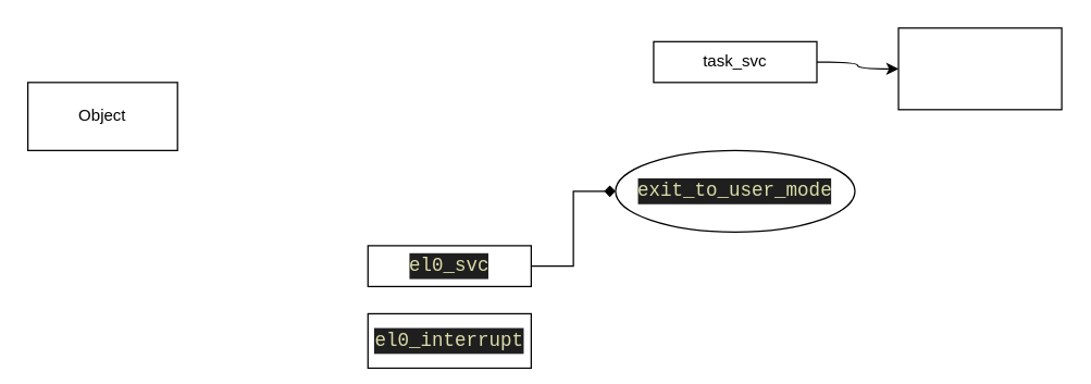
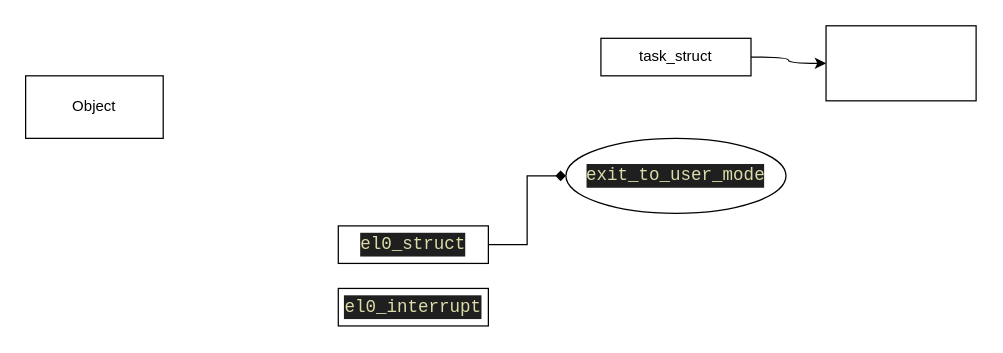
  <mxCell id="0" />
  <mxCell id="1" parent="0" />
  <mxCell id="2" style="edgeStyle=orthogonalEdgeStyle;rounded=0;orthogonalLoop=1;jettySize=auto;html=1;exitX=1;exitY=0.5;exitDx=0;exitDy=0;curved=1;" edge="1" parent="1" source="3" target="4"><mxGeometry relative="1" as="geometry" /></mxCell>
- <mxCell id="3" value="task_svc" style="rounded=0;whiteSpace=wrap;html=1;" parent="1" vertex="1"><mxGeometry x="480" y="30" width="120" height="30" as="geometry" /></mxCell>
+ <mxCell id="3" value="task_struct" style="rounded=0;whiteSpace=wrap;html=1;" parent="1" vertex="1"><mxGeometry x="480" y="30" width="120" height="30" as="geometry" /></mxCell>
  <mxCell id="4" value="" style="rounded=0;whiteSpace=wrap;html=1;" parent="1" vertex="1"><mxGeometry x="660" y="20" width="120" height="60" as="geometry" /></mxCell>
  <mxCell id="5" style="edgeStyle=orthogonalEdgeStyle;rounded=0;orthogonalLoop=1;jettySize=auto;html=1;exitX=0.5;exitY=1;exitDx=0;exitDy=0;" parent="1" source="3" target="3" edge="1"><mxGeometry relative="1" as="geometry" /></mxCell>
  <mxCell id="6" style="edgeStyle=orthogonalEdgeStyle;rounded=0;orthogonalLoop=1;jettySize=auto;html=1;entryX=0;entryY=0.5;entryDx=0;entryDy=0;endArrow=diamond;" edge="1" parent="1" source="7" target="9"><mxGeometry relative="1" as="geometry" /></mxCell>
- <mxCell id="7" value="&lt;div style=&quot;color: rgb(204, 204, 204); background-color: rgb(31, 31, 31); font-family: Consolas, &amp;quot;Courier New&amp;quot;, monospace; font-size: 14px; line-height: 19px; white-space: pre;&quot;&gt;&lt;span style=&quot;color: #dcdcaa;&quot;&gt;el0_svc&lt;/span&gt;&lt;/div&gt;" style="rounded=0;whiteSpace=wrap;html=1;" vertex="1" parent="1"><mxGeometry x="270" y="180" width="120" height="30" as="geometry" /></mxCell>
- <mxCell id="8" value="&lt;div style=&quot;color: rgb(204, 204, 204); background-color: rgb(31, 31, 31); font-family: Consolas, &amp;quot;Courier New&amp;quot;, monospace; font-size: 14px; line-height: 19px; white-space: pre;&quot;&gt;&lt;div style=&quot;color: rgb(204, 204, 204); background-color: rgb(31, 31, 31); line-height: 19px;&quot;&gt;&lt;span style=&quot;color: #dcdcaa;&quot;&gt;el0_interrupt&lt;/span&gt;&lt;/div&gt;&lt;/div&gt;" style="rounded=0;whiteSpace=wrap;html=1;" vertex="1" parent="1"><mxGeometry x="270" y="230" width="120" height="40" as="geometry" /></mxCell>
+ <mxCell id="7" value="&lt;div style=&quot;color: rgb(204, 204, 204); background-color: rgb(31, 31, 31); font-family: Consolas, &amp;quot;Courier New&amp;quot;, monospace; font-size: 14px; line-height: 19px; white-space: pre;&quot;&gt;&lt;span style=&quot;color: #dcdcaa;&quot;&gt;el0_struct&lt;/span&gt;&lt;/div&gt;" style="rounded=0;whiteSpace=wrap;html=1;" vertex="1" parent="1"><mxGeometry x="270" y="180" width="120" height="30" as="geometry" /></mxCell>
+ <mxCell id="8" value="&lt;div style=&quot;color: rgb(204, 204, 204); background-color: rgb(31, 31, 31); font-family: Consolas, &amp;quot;Courier New&amp;quot;, monospace; font-size: 14px; line-height: 19px; white-space: pre;&quot;&gt;&lt;div style=&quot;color: rgb(204, 204, 204); background-color: rgb(31, 31, 31); line-height: 19px;&quot;&gt;&lt;span style=&quot;color: #dcdcaa;&quot;&gt;el0_interrupt&lt;/span&gt;&lt;/div&gt;&lt;/div&gt;" style="rounded=0;whiteSpace=wrap;html=1;" vertex="1" parent="1"><mxGeometry x="270" y="230" width="120" height="30" as="geometry" /></mxCell>
  <mxCell id="9" value="&lt;div style=&quot;color: rgb(204, 204, 204); background-color: rgb(31, 31, 31); font-family: Consolas, &amp;quot;Courier New&amp;quot;, monospace; font-size: 14px; line-height: 19px; white-space: pre;&quot;&gt;&lt;span style=&quot;color: #dcdcaa;&quot;&gt;exit_to_user_mode&lt;/span&gt;&lt;/div&gt;" style="ellipse;whiteSpace=wrap;html=1;" vertex="1" parent="1"><mxGeometry x="452" y="110" width="176" height="60" as="geometry" /></mxCell>
  <mxCell id="10" value="Object" style="html=1;whiteSpace=wrap;" vertex="1" parent="1"><mxGeometry x="20" y="60" width="110" height="50" as="geometry" /></mxCell>
